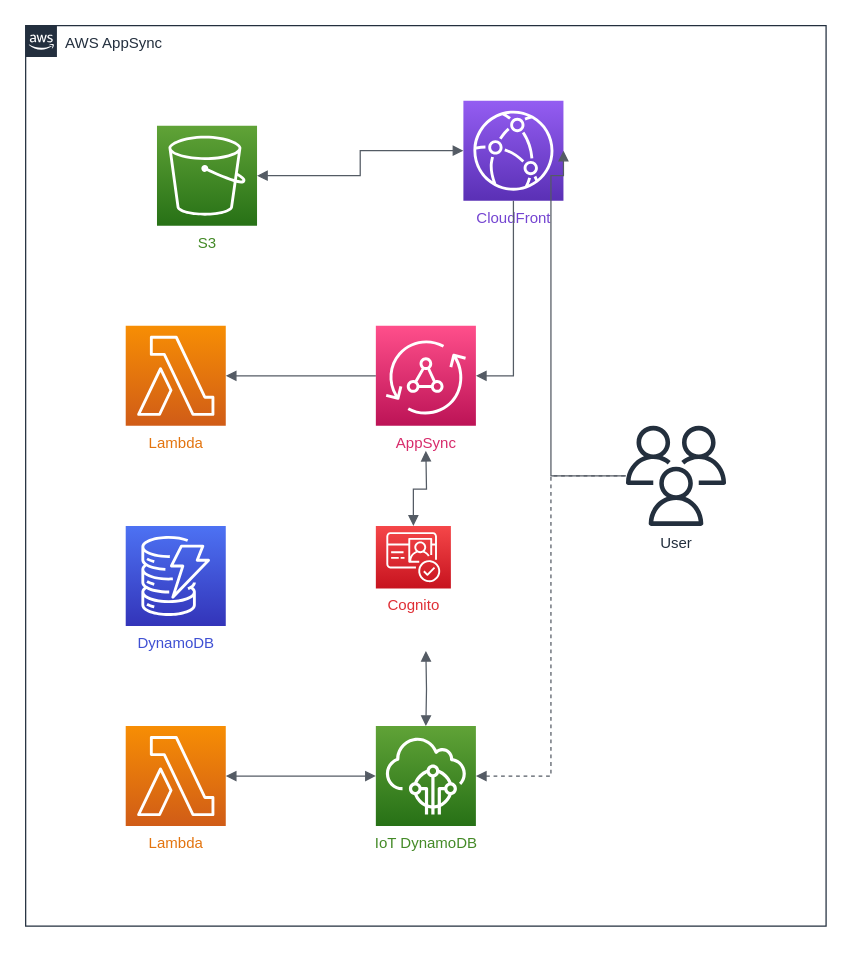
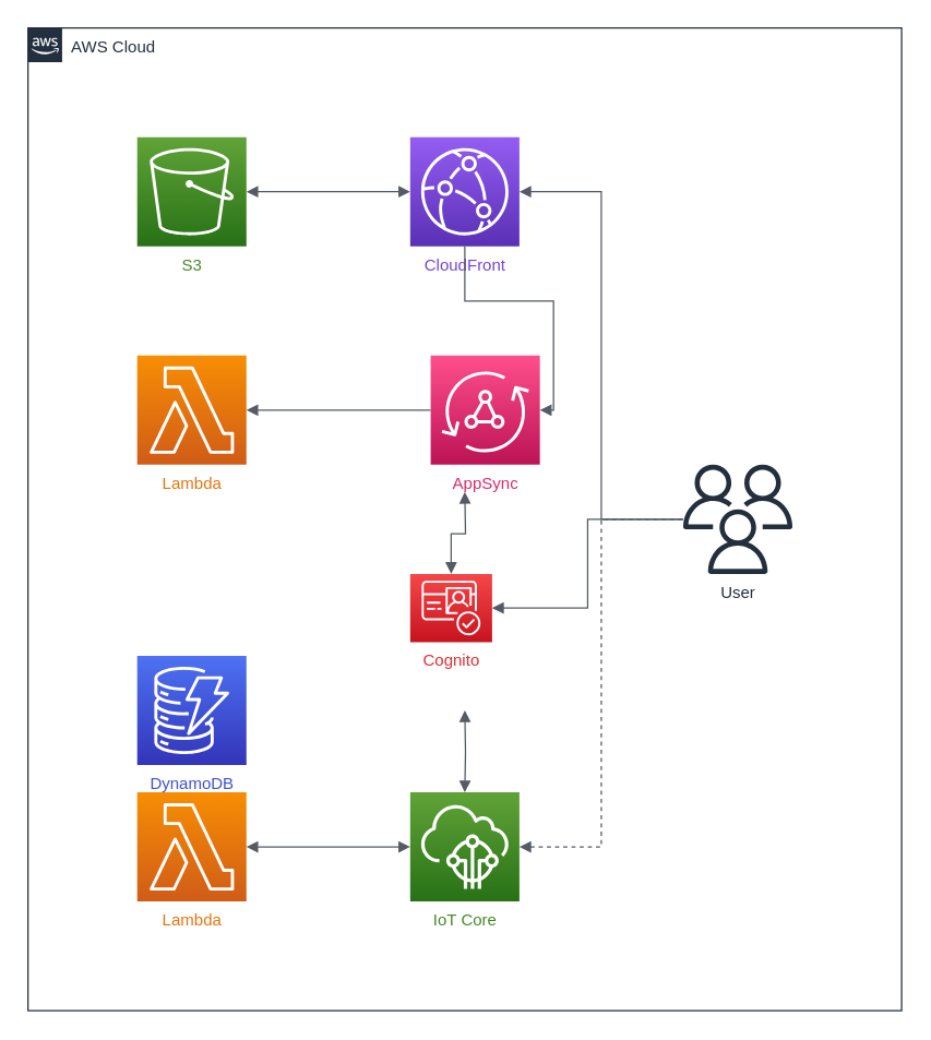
  <mxCell id="0" />
  <mxCell id="1" parent="0" />
- <mxCell id="2" value="AWS AppSync" style="points=[[0,0],[0.25,0],[0.5,0],[0.75,0],[1,0],[1,0.25],[1,0.5],[1,0.75],[1,1],[0.75,1],[0.5,1],[0.25,1],[0,1],[0,0.75],[0,0.5],[0,0.25]];outlineConnect=0;gradientColor=none;html=1;whiteSpace=wrap;fontSize=12;fontStyle=0;container=1;pointerEvents=0;collapsible=0;recursiveResize=0;shape=mxgraph.aws4.group;grIcon=mxgraph.aws4.group_aws_cloud_alt;strokeColor=#232F3E;fillColor=none;verticalAlign=top;align=left;spacingLeft=30;fontColor=#232F3E;dashed=0;" vertex="1" parent="1"><mxGeometry x="20" y="20" width="640" height="720" as="geometry" /></mxCell>
+ <mxCell id="2" value="AWS Cloud" style="points=[[0,0],[0.25,0],[0.5,0],[0.75,0],[1,0],[1,0.25],[1,0.5],[1,0.75],[1,1],[0.75,1],[0.5,1],[0.25,1],[0,1],[0,0.75],[0,0.5],[0,0.25]];outlineConnect=0;gradientColor=none;html=1;whiteSpace=wrap;fontSize=12;fontStyle=0;container=1;pointerEvents=0;collapsible=0;recursiveResize=0;shape=mxgraph.aws4.group;grIcon=mxgraph.aws4.group_aws_cloud_alt;strokeColor=#232F3E;fillColor=none;verticalAlign=top;align=left;spacingLeft=30;fontColor=#232F3E;dashed=0;" vertex="1" parent="1"><mxGeometry x="20" y="20" width="640" height="720" as="geometry" /></mxCell>
  <mxCell id="3" value="User" style="sketch=0;outlineConnect=0;fontColor=#232F3E;gradientColor=none;fillColor=#232F3D;strokeColor=none;dashed=0;verticalLabelPosition=bottom;verticalAlign=top;align=center;html=1;fontSize=12;fontStyle=0;aspect=fixed;pointerEvents=1;shape=mxgraph.aws4.users;" vertex="1" parent="2"><mxGeometry x="480" y="320" width="80" height="80" as="geometry" /></mxCell>
- <mxCell id="4" value="&lt;font color=&quot;#7444d1&quot;&gt;CloudFront&lt;/font&gt;" style="sketch=0;points=[[0,0,0],[0.25,0,0],[0.5,0,0],[0.75,0,0],[1,0,0],[0,1,0],[0.25,1,0],[0.5,1,0],[0.75,1,0],[1,1,0],[0,0.25,0],[0,0.5,0],[0,0.75,0],[1,0.25,0],[1,0.5,0],[1,0.75,0]];outlineConnect=0;fontColor=#232F3E;gradientColor=#945DF2;gradientDirection=north;fillColor=#5A30B5;strokeColor=#ffffff;dashed=0;verticalLabelPosition=bottom;verticalAlign=top;align=center;html=1;fontSize=12;fontStyle=0;aspect=fixed;shape=mxgraph.aws4.resourceIcon;resIcon=mxgraph.aws4.cloudfront;" vertex="1" parent="2"><mxGeometry x="350" y="60" width="80" height="80" as="geometry" /></mxCell>
- <mxCell id="5" value="&lt;font color=&quot;#428925&quot;&gt;S3&lt;/font&gt;" style="sketch=0;points=[[0,0,0],[0.25,0,0],[0.5,0,0],[0.75,0,0],[1,0,0],[0,1,0],[0.25,1,0],[0.5,1,0],[0.75,1,0],[1,1,0],[0,0.25,0],[0,0.5,0],[0,0.75,0],[1,0.25,0],[1,0.5,0],[1,0.75,0]];outlineConnect=0;fontColor=#232F3E;gradientColor=#60A337;gradientDirection=north;fillColor=#277116;strokeColor=#ffffff;dashed=0;verticalLabelPosition=bottom;verticalAlign=top;align=center;html=1;fontSize=12;fontStyle=0;aspect=fixed;shape=mxgraph.aws4.resourceIcon;resIcon=mxgraph.aws4.s3;" vertex="1" parent="2"><mxGeometry x="105" y="80" width="80" height="80" as="geometry" /></mxCell>
+ <mxCell id="4" value="&lt;font color=&quot;#7444d1&quot;&gt;CloudFront&lt;/font&gt;" style="sketch=0;points=[[0,0,0],[0.25,0,0],[0.5,0,0],[0.75,0,0],[1,0,0],[0,1,0],[0.25,1,0],[0.5,1,0],[0.75,1,0],[1,1,0],[0,0.25,0],[0,0.5,0],[0,0.75,0],[1,0.25,0],[1,0.5,0],[1,0.75,0]];outlineConnect=0;fontColor=#232F3E;gradientColor=#945DF2;gradientDirection=north;fillColor=#5A30B5;strokeColor=#ffffff;dashed=0;verticalLabelPosition=bottom;verticalAlign=top;align=center;html=1;fontSize=12;fontStyle=0;aspect=fixed;shape=mxgraph.aws4.resourceIcon;resIcon=mxgraph.aws4.cloudfront;" vertex="1" parent="2"><mxGeometry x="280" y="80" width="80" height="80" as="geometry" /></mxCell>
+ <mxCell id="5" value="&lt;font color=&quot;#428925&quot;&gt;S3&lt;/font&gt;" style="sketch=0;points=[[0,0,0],[0.25,0,0],[0.5,0,0],[0.75,0,0],[1,0,0],[0,1,0],[0.25,1,0],[0.5,1,0],[0.75,1,0],[1,1,0],[0,0.25,0],[0,0.5,0],[0,0.75,0],[1,0.25,0],[1,0.5,0],[1,0.75,0]];outlineConnect=0;fontColor=#232F3E;gradientColor=#60A337;gradientDirection=north;fillColor=#277116;strokeColor=#ffffff;dashed=0;verticalLabelPosition=bottom;verticalAlign=top;align=center;html=1;fontSize=12;fontStyle=0;aspect=fixed;shape=mxgraph.aws4.resourceIcon;resIcon=mxgraph.aws4.s3;" vertex="1" parent="2"><mxGeometry x="80" y="80" width="80" height="80" as="geometry" /></mxCell>
  <mxCell id="6" value="&lt;font color=&quot;#df2e35&quot;&gt;Cognito&lt;/font&gt;" style="sketch=0;points=[[0,0,0],[0.25,0,0],[0.5,0,0],[0.75,0,0],[1,0,0],[0,1,0],[0.25,1,0],[0.5,1,0],[0.75,1,0],[1,1,0],[0,0.25,0],[0,0.5,0],[0,0.75,0],[1,0.25,0],[1,0.5,0],[1,0.75,0]];outlineConnect=0;fontColor=#232F3E;gradientColor=#F54749;gradientDirection=north;fillColor=#C7131F;strokeColor=#ffffff;dashed=0;verticalLabelPosition=bottom;verticalAlign=top;align=center;html=1;fontSize=12;fontStyle=0;aspect=fixed;shape=mxgraph.aws4.resourceIcon;resIcon=mxgraph.aws4.cognito;" vertex="1" parent="2"><mxGeometry x="280" y="400" width="60" height="50" as="geometry" /></mxCell>
- <mxCell id="7" value="&lt;font color=&quot;#d72b6b&quot;&gt;AppSync&lt;/font&gt;" style="sketch=0;points=[[0,0,0],[0.25,0,0],[0.5,0,0],[0.75,0,0],[1,0,0],[0,1,0],[0.25,1,0],[0.5,1,0],[0.75,1,0],[1,1,0],[0,0.25,0],[0,0.5,0],[0,0.75,0],[1,0.25,0],[1,0.5,0],[1,0.75,0]];outlineConnect=0;fontColor=#232F3E;gradientColor=#FF4F8B;gradientDirection=north;fillColor=#BC1356;strokeColor=#ffffff;dashed=0;verticalLabelPosition=bottom;verticalAlign=top;align=center;html=1;fontSize=12;fontStyle=0;aspect=fixed;shape=mxgraph.aws4.resourceIcon;resIcon=mxgraph.aws4.appsync;" vertex="1" parent="2"><mxGeometry x="280" y="240" width="80" height="80" as="geometry" /></mxCell>
- <mxCell id="8" value="&lt;font color=&quot;#3f50d3&quot;&gt;DynamoDB&lt;/font&gt;" style="sketch=0;points=[[0,0,0],[0.25,0,0],[0.5,0,0],[0.75,0,0],[1,0,0],[0,1,0],[0.25,1,0],[0.5,1,0],[0.75,1,0],[1,1,0],[0,0.25,0],[0,0.5,0],[0,0.75,0],[1,0.25,0],[1,0.5,0],[1,0.75,0]];outlineConnect=0;fontColor=#232F3E;gradientColor=#4D72F3;gradientDirection=north;fillColor=#3334B9;strokeColor=#ffffff;dashed=0;verticalLabelPosition=bottom;verticalAlign=top;align=center;html=1;fontSize=12;fontStyle=0;aspect=fixed;shape=mxgraph.aws4.resourceIcon;resIcon=mxgraph.aws4.dynamodb;" vertex="1" parent="2"><mxGeometry x="80" y="400" width="80" height="80" as="geometry" /></mxCell>
- <mxCell id="9" value="&lt;font color=&quot;#448a27&quot;&gt;IoT DynamoDB&lt;/font&gt;" style="sketch=0;points=[[0,0,0],[0.25,0,0],[0.5,0,0],[0.75,0,0],[1,0,0],[0,1,0],[0.25,1,0],[0.5,1,0],[0.75,1,0],[1,1,0],[0,0.25,0],[0,0.5,0],[0,0.75,0],[1,0.25,0],[1,0.5,0],[1,0.75,0]];outlineConnect=0;fontColor=#232F3E;gradientColor=#60A337;gradientDirection=north;fillColor=#277116;strokeColor=#ffffff;dashed=0;verticalLabelPosition=bottom;verticalAlign=top;align=center;html=1;fontSize=12;fontStyle=0;aspect=fixed;shape=mxgraph.aws4.resourceIcon;resIcon=mxgraph.aws4.iot_core;" vertex="1" parent="2"><mxGeometry x="280" y="560" width="80" height="80" as="geometry" /></mxCell>
+ <mxCell id="7" value="&lt;font color=&quot;#d72b6b&quot;&gt;AppSync&lt;/font&gt;" style="sketch=0;points=[[0,0,0],[0.25,0,0],[0.5,0,0],[0.75,0,0],[1,0,0],[0,1,0],[0.25,1,0],[0.5,1,0],[0.75,1,0],[1,1,0],[0,0.25,0],[0,0.5,0],[0,0.75,0],[1,0.25,0],[1,0.5,0],[1,0.75,0]];outlineConnect=0;fontColor=#232F3E;gradientColor=#FF4F8B;gradientDirection=north;fillColor=#BC1356;strokeColor=#ffffff;dashed=0;verticalLabelPosition=bottom;verticalAlign=top;align=center;html=1;fontSize=12;fontStyle=0;aspect=fixed;shape=mxgraph.aws4.resourceIcon;resIcon=mxgraph.aws4.appsync;" vertex="1" parent="2"><mxGeometry x="295" y="240" width="80" height="80" as="geometry" /></mxCell>
+ <mxCell id="8" value="&lt;font color=&quot;#3f50d3&quot;&gt;DynamoDB&lt;/font&gt;" style="sketch=0;points=[[0,0,0],[0.25,0,0],[0.5,0,0],[0.75,0,0],[1,0,0],[0,1,0],[0.25,1,0],[0.5,1,0],[0.75,1,0],[1,1,0],[0,0.25,0],[0,0.5,0],[0,0.75,0],[1,0.25,0],[1,0.5,0],[1,0.75,0]];outlineConnect=0;fontColor=#232F3E;gradientColor=#4D72F3;gradientDirection=north;fillColor=#3334B9;strokeColor=#ffffff;dashed=0;verticalLabelPosition=bottom;verticalAlign=top;align=center;html=1;fontSize=12;fontStyle=0;aspect=fixed;shape=mxgraph.aws4.resourceIcon;resIcon=mxgraph.aws4.dynamodb;" vertex="1" parent="2"><mxGeometry x="80" y="460" width="80" height="80" as="geometry" /></mxCell>
+ <mxCell id="9" value="&lt;font color=&quot;#448a27&quot;&gt;IoT Core&lt;/font&gt;" style="sketch=0;points=[[0,0,0],[0.25,0,0],[0.5,0,0],[0.75,0,0],[1,0,0],[0,1,0],[0.25,1,0],[0.5,1,0],[0.75,1,0],[1,1,0],[0,0.25,0],[0,0.5,0],[0,0.75,0],[1,0.25,0],[1,0.5,0],[1,0.75,0]];outlineConnect=0;fontColor=#232F3E;gradientColor=#60A337;gradientDirection=north;fillColor=#277116;strokeColor=#ffffff;dashed=0;verticalLabelPosition=bottom;verticalAlign=top;align=center;html=1;fontSize=12;fontStyle=0;aspect=fixed;shape=mxgraph.aws4.resourceIcon;resIcon=mxgraph.aws4.iot_core;" vertex="1" parent="2"><mxGeometry x="280" y="560" width="80" height="80" as="geometry" /></mxCell>
  <mxCell id="10" value="&lt;font color=&quot;#e3740e&quot;&gt;Lambda&lt;/font&gt;" style="sketch=0;points=[[0,0,0],[0.25,0,0],[0.5,0,0],[0.75,0,0],[1,0,0],[0,1,0],[0.25,1,0],[0.5,1,0],[0.75,1,0],[1,1,0],[0,0.25,0],[0,0.5,0],[0,0.75,0],[1,0.25,0],[1,0.5,0],[1,0.75,0]];outlineConnect=0;fontColor=#232F3E;gradientColor=#F78E04;gradientDirection=north;fillColor=#D05C17;strokeColor=#ffffff;dashed=0;verticalLabelPosition=bottom;verticalAlign=top;align=center;html=1;fontSize=12;fontStyle=0;aspect=fixed;shape=mxgraph.aws4.resourceIcon;resIcon=mxgraph.aws4.lambda;" vertex="1" parent="2"><mxGeometry x="80" y="240" width="80" height="80" as="geometry" /></mxCell>
  <mxCell id="11" value="&lt;font color=&quot;#e3740e&quot;&gt;Lambda&lt;/font&gt;" style="sketch=0;points=[[0,0,0],[0.25,0,0],[0.5,0,0],[0.75,0,0],[1,0,0],[0,1,0],[0.25,1,0],[0.5,1,0],[0.75,1,0],[1,1,0],[0,0.25,0],[0,0.5,0],[0,0.75,0],[1,0.25,0],[1,0.5,0],[1,0.75,0]];outlineConnect=0;fontColor=#232F3E;gradientColor=#F78E04;gradientDirection=north;fillColor=#D05C17;strokeColor=#ffffff;dashed=0;verticalLabelPosition=bottom;verticalAlign=top;align=center;html=1;fontSize=12;fontStyle=0;aspect=fixed;shape=mxgraph.aws4.resourceIcon;resIcon=mxgraph.aws4.lambda;" vertex="1" parent="2"><mxGeometry x="80" y="560" width="80" height="80" as="geometry" /></mxCell>
  <mxCell id="12" value="" style="edgeStyle=orthogonalEdgeStyle;html=1;endArrow=none;elbow=vertical;startArrow=block;startFill=1;strokeColor=#545B64;rounded=0;fontColor=#e3740e;exitX=1;exitY=0.5;exitDx=0;exitDy=0;exitPerimeter=0;" edge="1" parent="2" source="7" target="4"><mxGeometry width="100" relative="1" as="geometry"><mxPoint x="210" y="390" as="sourcePoint" /><mxPoint x="310" y="390" as="targetPoint" /></mxGeometry></mxCell>
  <mxCell id="13" value="" style="edgeStyle=orthogonalEdgeStyle;html=1;endArrow=none;elbow=vertical;startArrow=block;startFill=1;strokeColor=#545B64;rounded=0;fontColor=#e3740e;exitX=1;exitY=0.5;exitDx=0;exitDy=0;exitPerimeter=0;" edge="1" parent="2" source="4" target="3"><mxGeometry width="100" relative="1" as="geometry"><mxPoint x="360" y="220" as="sourcePoint" /><mxPoint x="460" y="220" as="targetPoint" /><Array as="points"><mxPoint x="420" y="120" /><mxPoint x="420" y="360" /></Array></mxGeometry></mxCell>
+ <mxCell id="14" value="" style="edgeStyle=orthogonalEdgeStyle;html=1;endArrow=none;elbow=vertical;startArrow=block;startFill=1;strokeColor=#545B64;rounded=0;fontColor=#e3740e;exitX=1;exitY=0.5;exitDx=0;exitDy=0;exitPerimeter=0;" edge="1" parent="2" source="6" target="3"><mxGeometry width="100" relative="1" as="geometry"><mxPoint x="240" y="390" as="sourcePoint" /><mxPoint x="340" y="390" as="targetPoint" /></mxGeometry></mxCell>
  <mxCell id="15" value="" style="edgeStyle=orthogonalEdgeStyle;html=1;endArrow=block;elbow=vertical;startArrow=block;startFill=1;endFill=1;strokeColor=#545B64;rounded=0;fontColor=#e3740e;entryX=0.5;entryY=0;entryDx=0;entryDy=0;entryPerimeter=0;" edge="1" parent="2" target="6"><mxGeometry width="100" relative="1" as="geometry"><mxPoint x="320" y="340" as="sourcePoint" /><mxPoint x="240" y="380" as="targetPoint" /></mxGeometry></mxCell>
  <mxCell id="16" value="" style="edgeStyle=orthogonalEdgeStyle;html=1;endArrow=none;elbow=vertical;startArrow=block;startFill=1;strokeColor=#545B64;rounded=0;fontColor=#e3740e;exitX=1;exitY=0.5;exitDx=0;exitDy=0;exitPerimeter=0;dashed=1;" edge="1" parent="2" source="9" target="3"><mxGeometry width="100" relative="1" as="geometry"><mxPoint x="100" y="510" as="sourcePoint" /><mxPoint x="200" y="510" as="targetPoint" /><Array as="points"><mxPoint x="420" y="600" /><mxPoint x="420" y="360" /></Array></mxGeometry></mxCell>
  <mxCell id="17" value="" style="edgeStyle=orthogonalEdgeStyle;html=1;endArrow=block;elbow=vertical;startArrow=block;startFill=1;endFill=1;strokeColor=#545B64;rounded=0;fontColor=#e3740e;entryX=0;entryY=0.5;entryDx=0;entryDy=0;entryPerimeter=0;exitX=1;exitY=0.5;exitDx=0;exitDy=0;exitPerimeter=0;" edge="1" parent="2" source="11" target="9"><mxGeometry width="100" relative="1" as="geometry"><mxPoint x="170" y="590" as="sourcePoint" /><mxPoint x="270" y="590" as="targetPoint" /></mxGeometry></mxCell>
  <mxCell id="18" value="" style="edgeStyle=orthogonalEdgeStyle;html=1;endArrow=none;elbow=vertical;startArrow=block;startFill=1;strokeColor=#545B64;rounded=0;fontColor=#e3740e;entryX=0;entryY=0.5;entryDx=0;entryDy=0;entryPerimeter=0;exitX=1;exitY=0.5;exitDx=0;exitDy=0;exitPerimeter=0;" edge="1" parent="2" source="10" target="7"><mxGeometry width="100" relative="1" as="geometry"><mxPoint x="-100" y="290" as="sourcePoint" /><mxPoint y="290" as="targetPoint" /></mxGeometry></mxCell>
  <mxCell id="19" value="" style="edgeStyle=orthogonalEdgeStyle;html=1;endArrow=block;elbow=vertical;startArrow=block;startFill=1;strokeColor=#545B64;rounded=0;fontColor=#e3740e;exitX=1;exitY=0.5;exitDx=0;exitDy=0;exitPerimeter=0;entryX=0;entryY=0.5;entryDx=0;entryDy=0;entryPerimeter=0;" edge="1" parent="2" source="5" target="4"><mxGeometry width="100" relative="1" as="geometry"><mxPoint x="320" y="10" as="sourcePoint" /><mxPoint x="420" y="10" as="targetPoint" /></mxGeometry></mxCell>
  <mxCell id="20" value="" style="edgeStyle=orthogonalEdgeStyle;html=1;endArrow=block;elbow=vertical;startArrow=block;startFill=1;endFill=1;strokeColor=#545B64;rounded=0;fontColor=#e3740e;entryX=0.5;entryY=0;entryDx=0;entryDy=0;entryPerimeter=0;" edge="1" parent="2" target="9"><mxGeometry width="100" relative="1" as="geometry"><mxPoint x="320" y="500" as="sourcePoint" /><mxPoint x="350" y="550" as="targetPoint" /></mxGeometry></mxCell>
